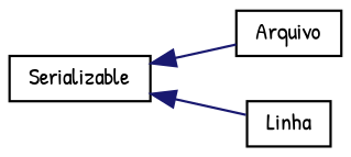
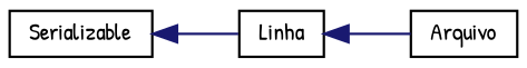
  digraph {
    fontname="Patrick Hand"
    rankdir=LR
    node [color=black fillcolor=white fontname="Patrick Hand" fontsize=10 shape=record style=filled]
    edge [color=midnightblue dir=back fontname="Patrick Hand" fontsize=10 labelfontname=Helvetica labelfontsize=10 style=solid]
    n1 [height=0.2 label=Serializable width=0.4]
    n2 [height=0.2 label=Arquivo width=0.4]
    n3 [height=0.2 label=Linha width=0.4]
-   n1 -> n2
+   n3 -> n2
    n1 -> n3
  }
